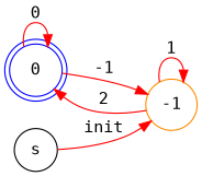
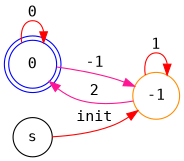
  digraph {
    fontname="DejaVu Sans Mono"
    rankdir=LR
    node [fontname="DejaVu Sans Mono" shape=circle]
    edge [color=red fontname="DejaVu Sans Mono"]
    0 [color=blue shape=doublecircle]
    -1 [color=darkorange]
    s [color=black]
    0 -> 0 [label=0]
-   0 -> -1 [label=-1]
-   -1 -> 0 [label=2]
+   0 -> -1 [color=deeppink label=-1]
+   -1 -> 0 [color=deeppink label=2]
    -1 -> -1 [label=1]
    s -> -1 [label=init]
  }
